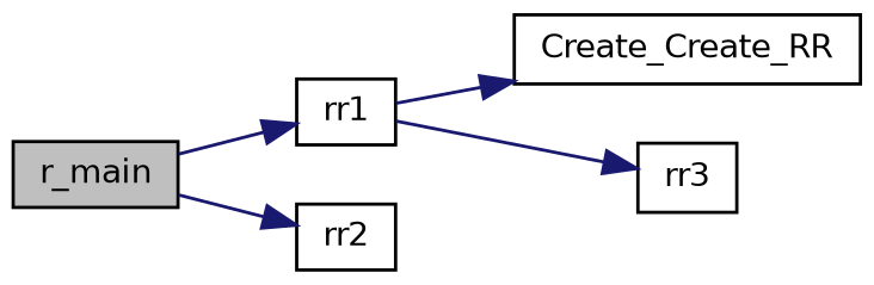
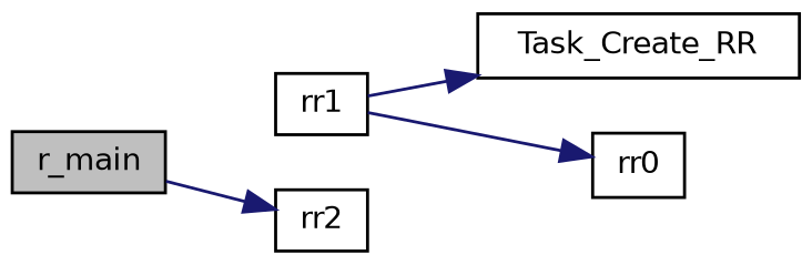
  digraph {
    rankdir=LR
    node [color=black fillcolor=white fontname=Helvetica fontsize=10 shape=record style=filled]
    edge [color=midnightblue fontname=Helvetica fontsize=10 labelfontname=Helvetica labelfontsize=10 style=solid]
    n1 [fillcolor=grey75 fontcolor=black height=0.2 label=r_main width=0.4]
    n2 [height=0.2 label=rr1 width=0.4]
    n3 [height=0.2 label=rr2 width=0.4]
-   n4 [height=0.2 label=Create_Create_RR width=0.4]
-   n5 [height=0.2 label=rr3 width=0.4]
-   n1 -> n2
+   n4 [height=0.2 label=Task_Create_RR width=0.4]
+   n5 [height=0.2 label=rr0 width=0.4]
    n1 -> n3
    n2 -> n4
    n2 -> n5
  }
